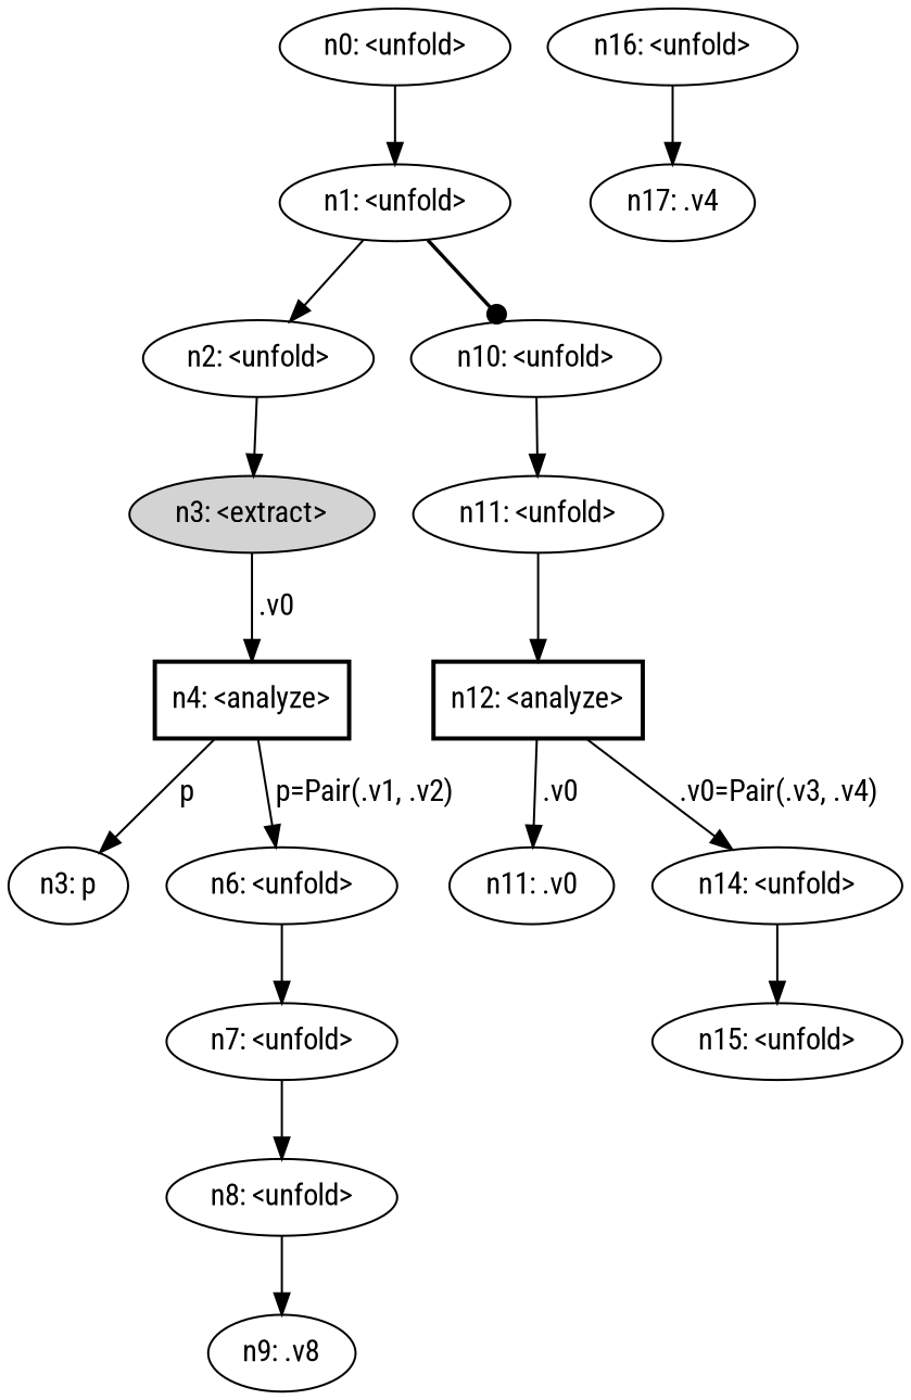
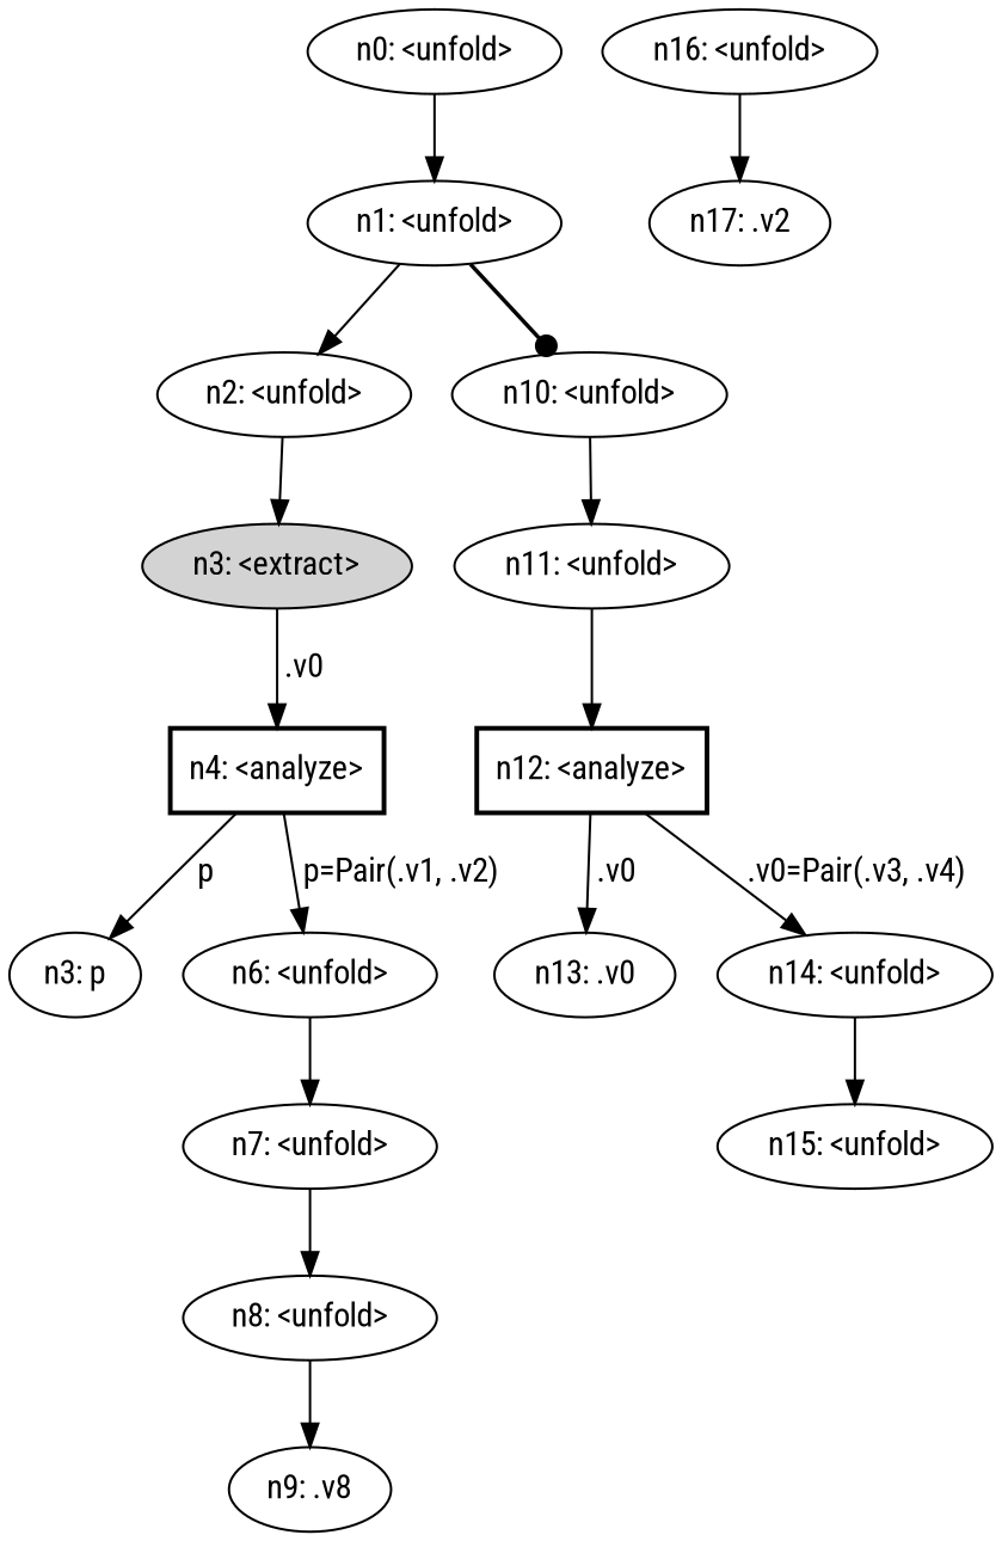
  digraph {
    fontname="Roboto Condensed"
    node [fontname="Roboto Condensed"]
    edge [fontname="Roboto Condensed"]
    n1 [label="n0: <unfold>"]
    n2 [label="n1: <unfold>"]
    n3 [label="n2: <unfold>"]
    n4 [label="n10: <unfold>"]
    n5 [label="n3: <extract>" style=filled]
    n6 [label="n4: <analyze>" shape=box style=bold]
    n7 [label="n3: p"]
    n8 [label="n6: <unfold>"]
    n9 [label="n11: <unfold>"]
    n10 [label="n7: <unfold>"]
    n11 [label="n8: <unfold>"]
    n12 [label="n9: .v8"]
    n13 [label="n12: <analyze>" shape=box style=bold]
-   n14 [label="n11: .v0"]
+   n14 [label="n13: .v0"]
    n15 [label="n14: <unfold>"]
    n16 [label="n15: <unfold>"]
    n17 [label="n16: <unfold>"]
-   n18 [label="n17: .v4"]
+   n18 [label="n17: .v2"]
    n1 -> n2
    n2 -> n3
    n2 -> n4 [arrowhead=dot penwidth=1.7]
    n3 -> n5
    n4 -> n9
    n5 -> n6 [label=" .v0 "]
    n6 -> n7 [label=" p "]
    n6 -> n8 [label=" p=Pair(.v1, .v2) "]
    n8 -> n10
    n9 -> n13
    n10 -> n11
    n11 -> n12
    n13 -> n14 [label=" .v0 "]
    n13 -> n15 [label=" .v0=Pair(.v3, .v4) "]
    n15 -> n16
    n17 -> n18
  }
